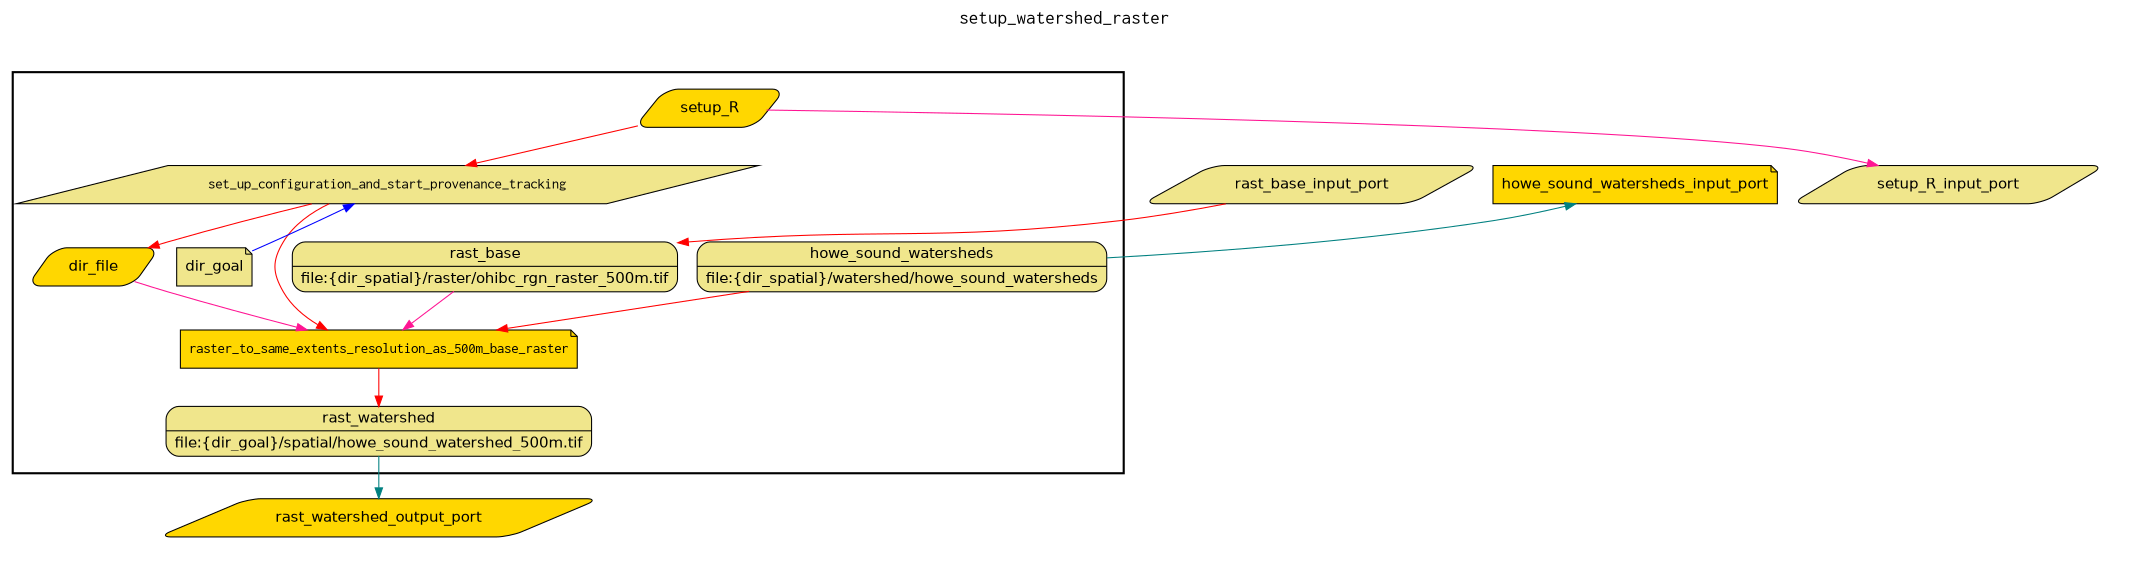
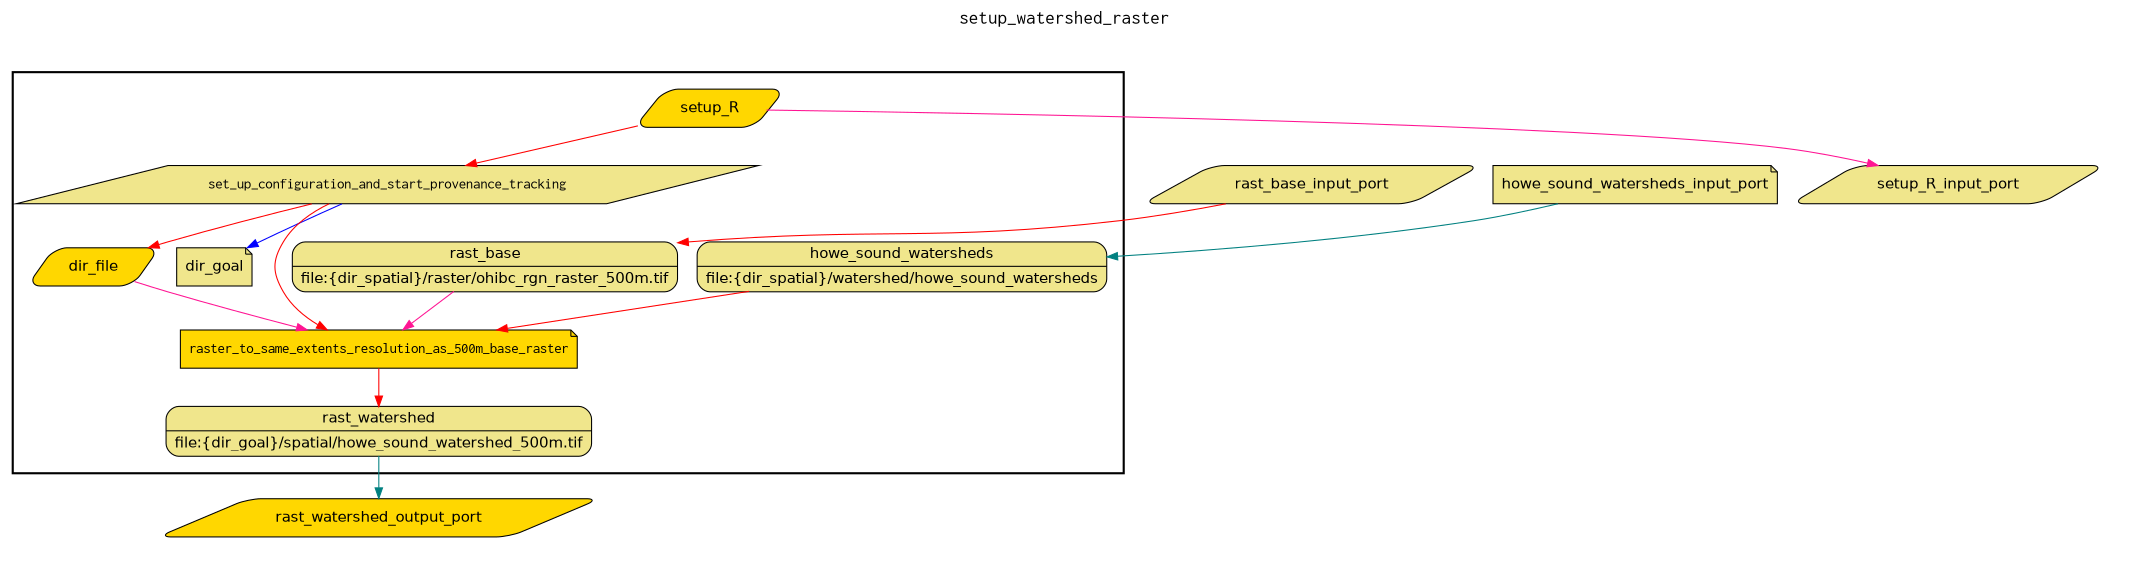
  digraph {
    fontname=Courier
    fontsize=18
    label=setup_watershed_raster
    labelloc=t
    rankdir=TB
    node [fillcolor=khaki fontname=Helvetica peripheries=1 shape=parallelogram style="rounded,filled"]
    edge [color=red]
    set_up_configuration_and_start_provenance_tracking [fontname=Courier style=filled]
    n2 [fillcolor=gold label=dir_file]
    dir_goal [shape=note]
    raster_to_same_extents_resolution_as_500m_base_raster [fillcolor=gold fontname=Courier shape=note style=filled]
    n5 [label="{<f0> rast_watershed |<f1> file\:\{dir_goal\}/spatial/howe_sound_watershed_500m.tif}" rankdir=LR shape=record]
    setup_R [fillcolor=gold]
    n7 [label="{<f0> rast_base |<f1> file\:\{dir_spatial\}/raster/ohibc_rgn_raster_500m.tif}" rankdir=LR shape=record]
    n8 [label="{<f0> howe_sound_watersheds |<f1> file\:\{dir_spatial\}/watershed/howe_sound_watersheds}" rankdir=LR shape=record]
    setup_R_input_port [width=0.2]
    rast_base_input_port [width=0.2]
-   howe_sound_watersheds_input_port [fillcolor=gold shape=note width=0.2]
+   howe_sound_watersheds_input_port [shape=note width=0.2]
    rast_watershed_output_port [fillcolor=gold width=0.2]
    subgraph cluster_1 {
      color=black
      label=""
      penwidth=2
      subgraph cluster_2 {
        color=white
        label=""
        penwidth=2
        set_up_configuration_and_start_provenance_tracking
        n2
        dir_goal
        raster_to_same_extents_resolution_as_500m_base_raster
        n5
        setup_R
        n7
        n8
      }
    }
    subgraph cluster_3 {
      color=white
      label=""
      subgraph cluster_4 {
        color=white
        label=""
        rast_watershed_output_port
      }
    }
    subgraph cluster_5 {
      color=white
      label=""
      subgraph cluster_6 {
        color=white
        label=""
        setup_R_input_port
        rast_base_input_port
        howe_sound_watersheds_input_port
      }
    }
    set_up_configuration_and_start_provenance_tracking -> n2
-   dir_goal -> set_up_configuration_and_start_provenance_tracking [color=blue]
+   set_up_configuration_and_start_provenance_tracking -> dir_goal [color=blue]
    set_up_configuration_and_start_provenance_tracking -> raster_to_same_extents_resolution_as_500m_base_raster
    n2 -> raster_to_same_extents_resolution_as_500m_base_raster [color=deeppink]
    raster_to_same_extents_resolution_as_500m_base_raster -> n5
    n5 -> rast_watershed_output_port [color=teal]
    setup_R -> set_up_configuration_and_start_provenance_tracking
    setup_R -> setup_R_input_port [color=deeppink]
    n7 -> raster_to_same_extents_resolution_as_500m_base_raster [color=deeppink]
    n8 -> raster_to_same_extents_resolution_as_500m_base_raster
    rast_base_input_port -> n7
-   n8 -> howe_sound_watersheds_input_port [color=teal]
+   howe_sound_watersheds_input_port -> n8 [color=teal]
  }
